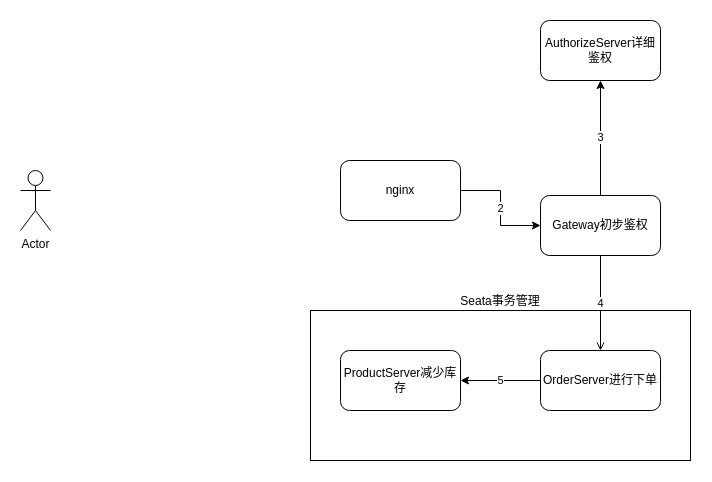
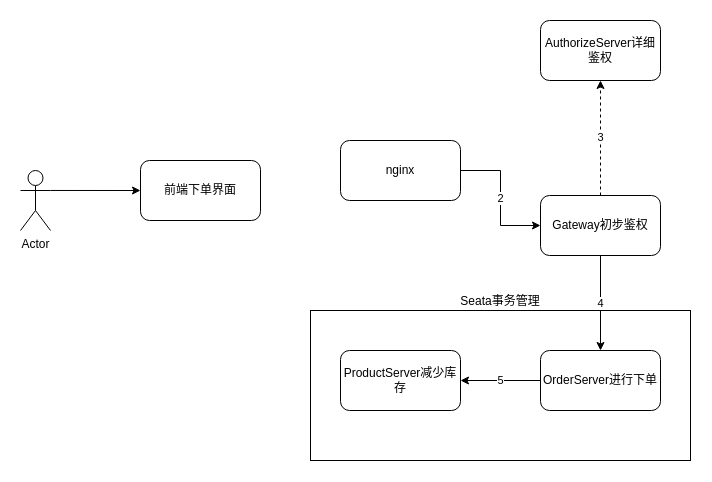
  <mxCell id="0" />
  <mxCell id="1" parent="0" />
+ <mxCell id="2" style="edgeStyle=orthogonalEdgeStyle;rounded=0;orthogonalLoop=1;jettySize=auto;html=1;exitX=1;exitY=0.333;exitDx=0;exitDy=0;exitPerimeter=0;entryX=0;entryY=0.5;entryDx=0;entryDy=0;" edge="1" parent="1" source="3" target="4"><mxGeometry relative="1" as="geometry"><mxPoint x="160" y="190" as="targetPoint" /></mxGeometry></mxCell>
  <mxCell id="3" value="Actor" style="shape=umlActor;verticalLabelPosition=bottom;verticalAlign=top;html=1;outlineConnect=0;" vertex="1" parent="1"><mxGeometry x="20" y="170" width="30" height="60" as="geometry" /></mxCell>
+ <mxCell id="4" value="前端下单界面" style="rounded=1;whiteSpace=wrap;html=1;" vertex="1" parent="1"><mxGeometry x="140" y="160" width="120" height="60" as="geometry" /></mxCell>
  <mxCell id="5" value="2" style="edgeStyle=orthogonalEdgeStyle;rounded=0;orthogonalLoop=1;jettySize=auto;html=1;" edge="1" parent="1" source="6" target="8"><mxGeometry relative="1" as="geometry" /></mxCell>
- <mxCell id="6" value="nginx" style="rounded=1;whiteSpace=wrap;html=1;" vertex="1" parent="1"><mxGeometry x="340" y="160" width="120" height="60" as="geometry" /></mxCell>
- <mxCell id="7" value="3" style="edgeStyle=orthogonalEdgeStyle;rounded=0;orthogonalLoop=1;jettySize=auto;html=1;" edge="1" parent="1" source="8" target="9"><mxGeometry relative="1" as="geometry" /></mxCell>
+ <mxCell id="6" value="nginx" style="rounded=1;whiteSpace=wrap;html=1;" vertex="1" parent="1"><mxGeometry x="340" y="140" width="120" height="60" as="geometry" /></mxCell>
+ <mxCell id="7" value="3" style="edgeStyle=orthogonalEdgeStyle;rounded=0;orthogonalLoop=1;jettySize=auto;html=1;dashed=1;" edge="1" parent="1" source="8" target="9"><mxGeometry relative="1" as="geometry" /></mxCell>
  <mxCell id="8" value="Gateway初步鉴权" style="whiteSpace=wrap;html=1;rounded=1;" vertex="1" parent="1"><mxGeometry x="540" y="195" width="120" height="60" as="geometry" /></mxCell>
  <mxCell id="9" value="AuthorizeServer详细鉴权" style="whiteSpace=wrap;html=1;rounded=1;" vertex="1" parent="1"><mxGeometry x="540" y="20" width="120" height="60" as="geometry" /></mxCell>
  <mxCell id="10" value="" style="group" vertex="1" connectable="0" parent="1"><mxGeometry x="310" y="310" width="380" height="150" as="geometry" /></mxCell>
  <mxCell id="11" value="Seata事务管理" style="rounded=0;whiteSpace=wrap;html=1;container=1;verticalAlign=bottom;align=center;labelPosition=center;verticalLabelPosition=top;" vertex="1" parent="10"><mxGeometry width="380" height="150" as="geometry"><mxRectangle x="390" y="440" width="50" height="40" as="alternateBounds" /></mxGeometry></mxCell>
  <mxCell id="12" value="OrderServer进行下单" style="whiteSpace=wrap;html=1;rounded=1;" vertex="1" parent="10"><mxGeometry x="230" y="40" width="120" height="60" as="geometry" /></mxCell>
  <mxCell id="13" value="ProductServer减少库存" style="whiteSpace=wrap;html=1;rounded=1;" vertex="1" parent="10"><mxGeometry x="30" y="40" width="120" height="60" as="geometry" /></mxCell>
  <mxCell id="14" value="5" style="edgeStyle=orthogonalEdgeStyle;rounded=0;orthogonalLoop=1;jettySize=auto;html=1;" edge="1" parent="10" source="12" target="13"><mxGeometry relative="1" as="geometry" /></mxCell>
- <mxCell id="15" value="4" style="edgeStyle=orthogonalEdgeStyle;rounded=0;orthogonalLoop=1;jettySize=auto;html=1;endArrow=open;" edge="1" parent="1" source="8" target="12"><mxGeometry relative="1" as="geometry" /></mxCell>
+ <mxCell id="15" value="4" style="edgeStyle=orthogonalEdgeStyle;rounded=0;orthogonalLoop=1;jettySize=auto;html=1;" edge="1" parent="1" source="8" target="12"><mxGeometry relative="1" as="geometry" /></mxCell>
